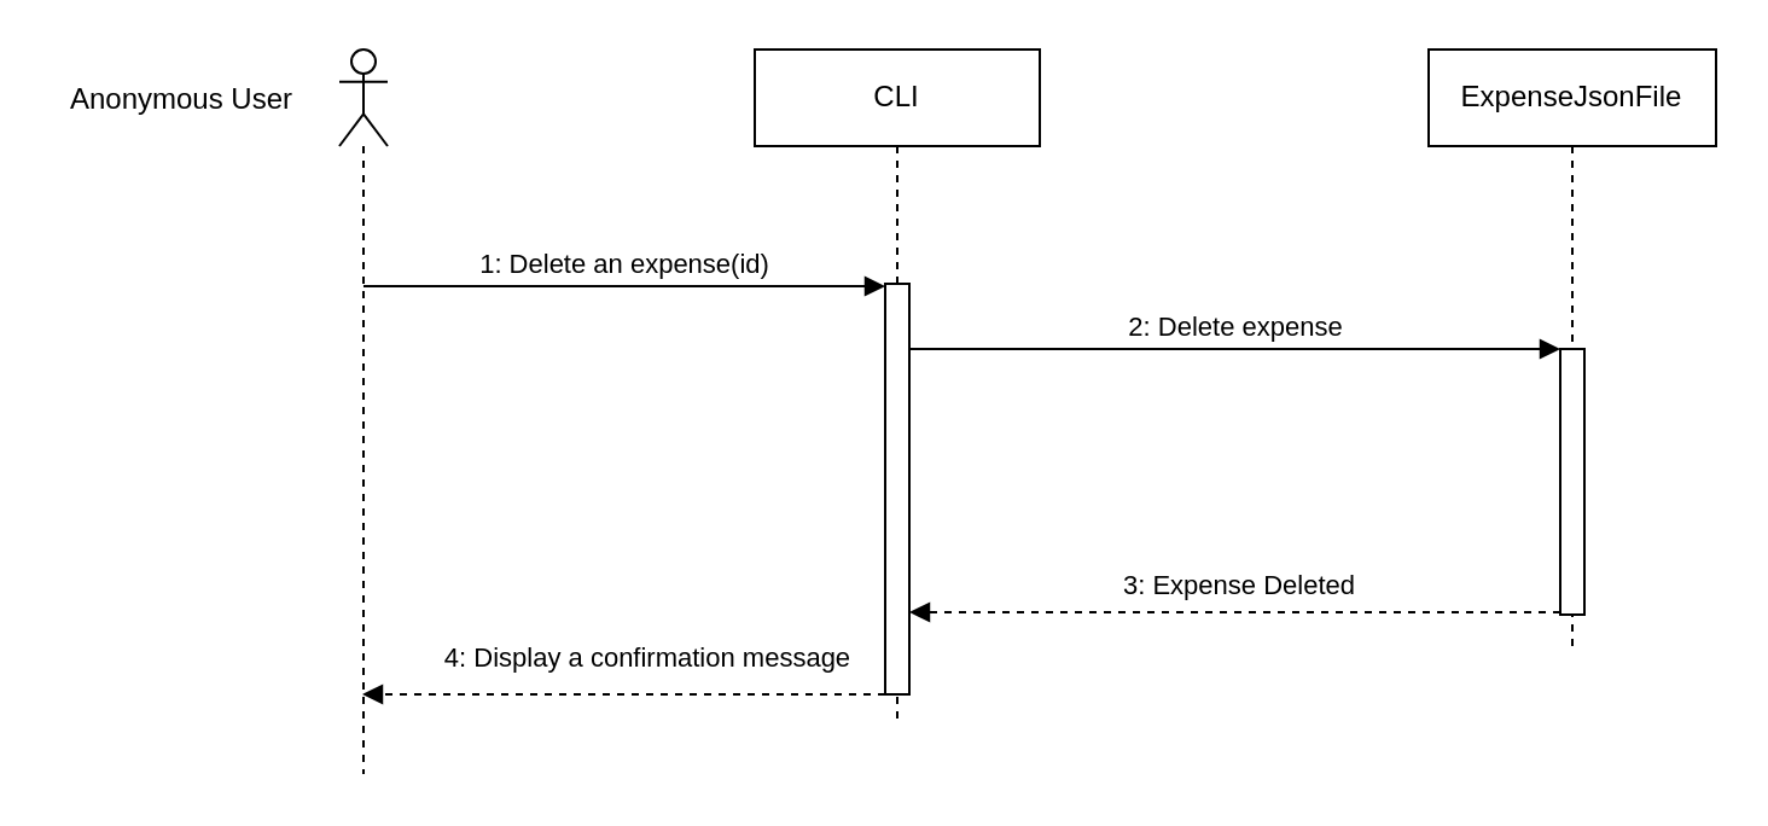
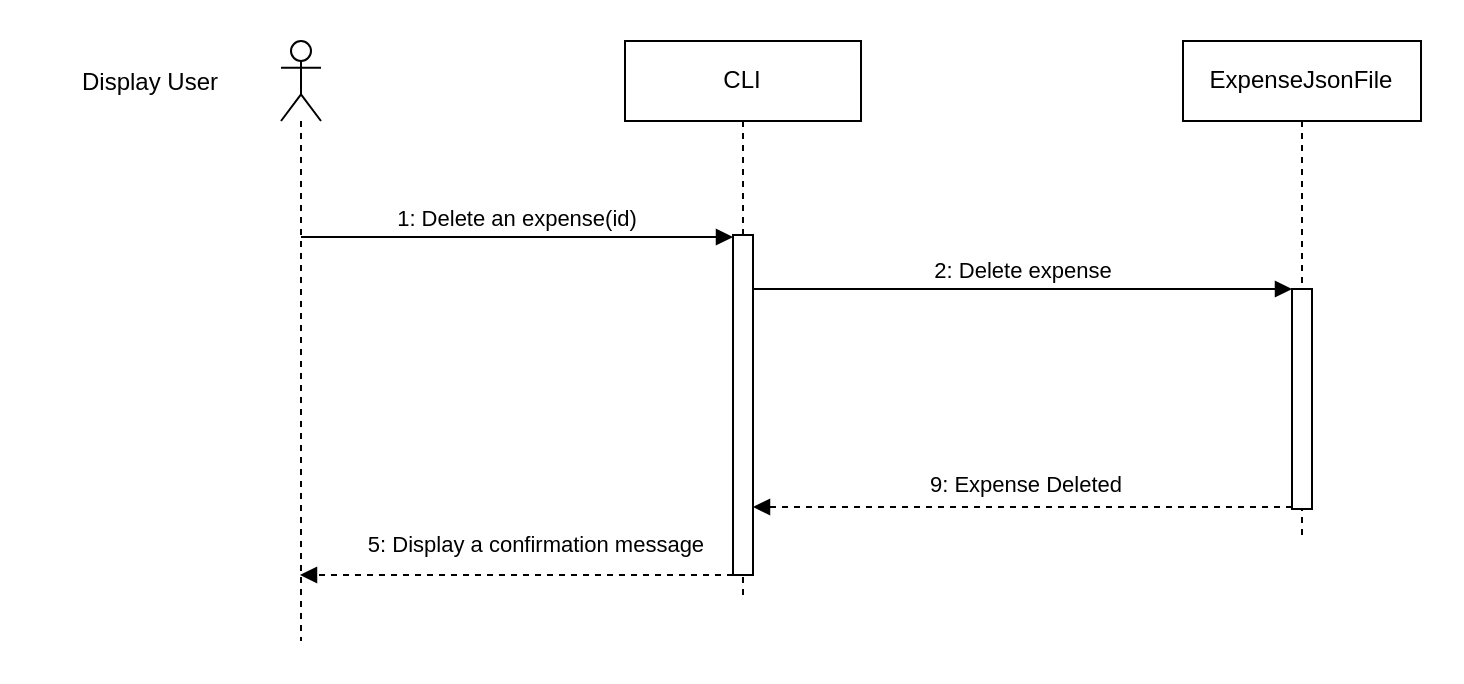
  <mxCell id="0" />
  <mxCell id="1" parent="0" />
  <mxCell id="2" value="" style="shape=umlLifeline;perimeter=lifelinePerimeter;whiteSpace=wrap;html=1;container=1;dropTarget=0;collapsible=0;recursiveResize=0;outlineConnect=0;portConstraint=eastwest;newEdgeStyle={&quot;curved&quot;:0,&quot;rounded&quot;:0};participant=umlActor;" vertex="1" parent="1"><mxGeometry x="140" y="20" width="20" height="300" as="geometry" /></mxCell>
- <mxCell id="3" value="Anonymous User" style="text;html=1;align=center;verticalAlign=middle;whiteSpace=wrap;rounded=0;" vertex="1" parent="1"><mxGeometry x="20" y="26" width="110" height="30" as="geometry" /></mxCell>
+ <mxCell id="3" value="Display User" style="text;html=1;align=center;verticalAlign=middle;whiteSpace=wrap;rounded=0;" vertex="1" parent="1"><mxGeometry x="20" y="26" width="110" height="30" as="geometry" /></mxCell>
  <mxCell id="4" value="ExpenseJsonFile" style="shape=umlLifeline;perimeter=lifelinePerimeter;whiteSpace=wrap;html=1;container=1;dropTarget=0;collapsible=0;recursiveResize=0;outlineConnect=0;portConstraint=eastwest;newEdgeStyle={&quot;edgeStyle&quot;:&quot;elbowEdgeStyle&quot;,&quot;elbow&quot;:&quot;vertical&quot;,&quot;curved&quot;:0,&quot;rounded&quot;:0};" vertex="1" parent="1"><mxGeometry x="591" y="20" width="119" height="250" as="geometry" /></mxCell>
  <mxCell id="5" value="" style="html=1;points=[[0,0,0,0,5],[0,1,0,0,-5],[1,0,0,0,5],[1,1,0,0,-5]];perimeter=orthogonalPerimeter;outlineConnect=0;targetShapes=umlLifeline;portConstraint=eastwest;newEdgeStyle={&quot;curved&quot;:0,&quot;rounded&quot;:0};" vertex="1" parent="4"><mxGeometry x="54.5" y="124" width="10" height="110" as="geometry" /></mxCell>
  <mxCell id="6" value="CLI" style="shape=umlLifeline;perimeter=lifelinePerimeter;whiteSpace=wrap;html=1;container=1;dropTarget=0;collapsible=0;recursiveResize=0;outlineConnect=0;portConstraint=eastwest;newEdgeStyle={&quot;edgeStyle&quot;:&quot;elbowEdgeStyle&quot;,&quot;elbow&quot;:&quot;vertical&quot;,&quot;curved&quot;:0,&quot;rounded&quot;:0};" vertex="1" parent="1"><mxGeometry x="312" y="20" width="118" height="280" as="geometry" /></mxCell>
  <mxCell id="7" value="" style="html=1;points=[[0,0,0,0,5],[0,1,0,0,-5],[1,0,0,0,5],[1,1,0,0,-5]];perimeter=orthogonalPerimeter;outlineConnect=0;targetShapes=umlLifeline;portConstraint=eastwest;newEdgeStyle={&quot;curved&quot;:0,&quot;rounded&quot;:0};" vertex="1" parent="6"><mxGeometry x="54" y="97" width="10" height="170" as="geometry" /></mxCell>
  <mxCell id="8" value="1: Delete an expense(id)" style="html=1;verticalAlign=bottom;endArrow=block;curved=0;rounded=0;" edge="1" parent="1"><mxGeometry width="80" relative="1" as="geometry"><mxPoint x="149.987" y="118" as="sourcePoint" /><mxPoint x="366" y="118" as="targetPoint" /></mxGeometry></mxCell>
  <mxCell id="9" value="2: Delete expense" style="html=1;verticalAlign=bottom;endArrow=block;curved=0;rounded=0;" edge="1" parent="1" target="5"><mxGeometry width="80" relative="1" as="geometry"><mxPoint x="376" y="144" as="sourcePoint" /><mxPoint x="640" y="145" as="targetPoint" /></mxGeometry></mxCell>
  <mxCell id="10" value="" style="html=1;verticalAlign=bottom;labelBackgroundColor=none;endArrow=block;endFill=1;dashed=1;rounded=0;" edge="1" parent="1" target="7"><mxGeometry width="160" relative="1" as="geometry"><mxPoint x="645.5" y="253" as="sourcePoint" /><mxPoint x="371.149" y="253" as="targetPoint" /></mxGeometry></mxCell>
- <mxCell id="11" value="3: Expense Deleted" style="text;html=1;align=center;verticalAlign=middle;whiteSpace=wrap;rounded=0;fontSize=11;" vertex="1" parent="1"><mxGeometry x="460" y="227" width="106" height="30" as="geometry" /></mxCell>
- <mxCell id="12" value="4: Display a confirmation message" style="text;html=1;align=center;verticalAlign=middle;whiteSpace=wrap;rounded=0;fontSize=11;" vertex="1" parent="1"><mxGeometry x="180" y="257" width="176" height="30" as="geometry" /></mxCell>
+ <mxCell id="11" value="9: Expense Deleted" style="text;html=1;align=center;verticalAlign=middle;whiteSpace=wrap;rounded=0;fontSize=11;" vertex="1" parent="1"><mxGeometry x="460" y="227" width="106" height="30" as="geometry" /></mxCell>
+ <mxCell id="12" value="5: Display a confirmation message" style="text;html=1;align=center;verticalAlign=middle;whiteSpace=wrap;rounded=0;fontSize=11;" vertex="1" parent="1"><mxGeometry x="180" y="257" width="176" height="30" as="geometry" /></mxCell>
  <mxCell id="13" value="" style="html=1;verticalAlign=bottom;labelBackgroundColor=none;endArrow=block;endFill=1;dashed=1;rounded=0;" edge="1" parent="1" target="2"><mxGeometry width="160" relative="1" as="geometry"><mxPoint x="366" y="287" as="sourcePoint" /><mxPoint x="180" y="287" as="targetPoint" /></mxGeometry></mxCell>
